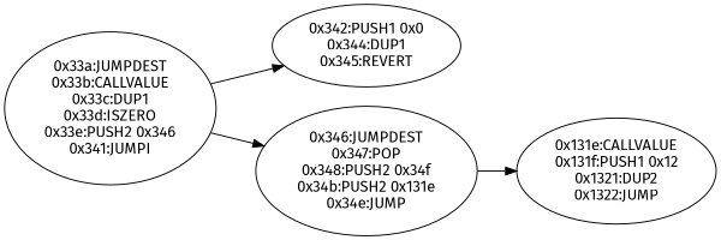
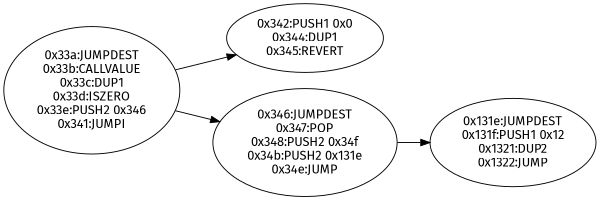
  digraph {
    rankdir=LR
    fontname="Fira Sans"
    node [fontname="Fira Sans"]
    edge [fontname="Fira Sans"]
    n1 [label="0x33a:JUMPDEST\n0x33b:CALLVALUE\n0x33c:DUP1\n0x33d:ISZERO\n0x33e:PUSH2 0x346\n0x341:JUMPI"]
    n2 [label="0x342:PUSH1 0x0\n0x344:DUP1\n0x345:REVERT"]
    n3 [label="0x346:JUMPDEST\n0x347:POP\n0x348:PUSH2 0x34f\n0x34b:PUSH2 0x131e\n0x34e:JUMP"]
-   n4 [label="0x131e:CALLVALUE\n0x131f:PUSH1 0x12\n0x1321:DUP2\n0x1322:JUMP"]
+   n4 [label="0x131e:JUMPDEST\n0x131f:PUSH1 0x12\n0x1321:DUP2\n0x1322:JUMP"]
    n1 -> n2
    n1 -> n3
    n3 -> n4
  }
